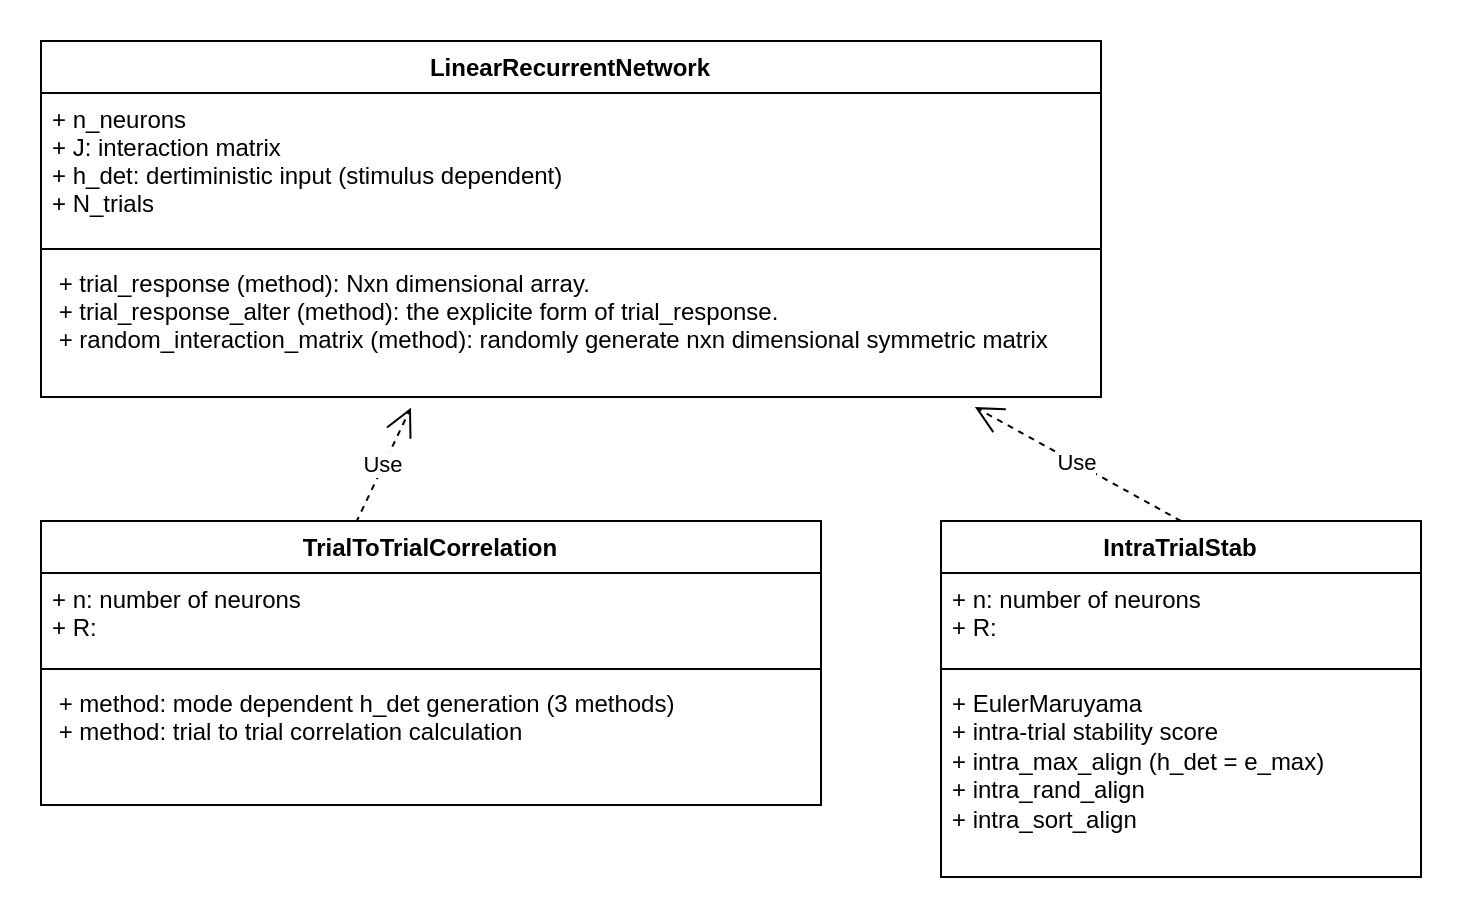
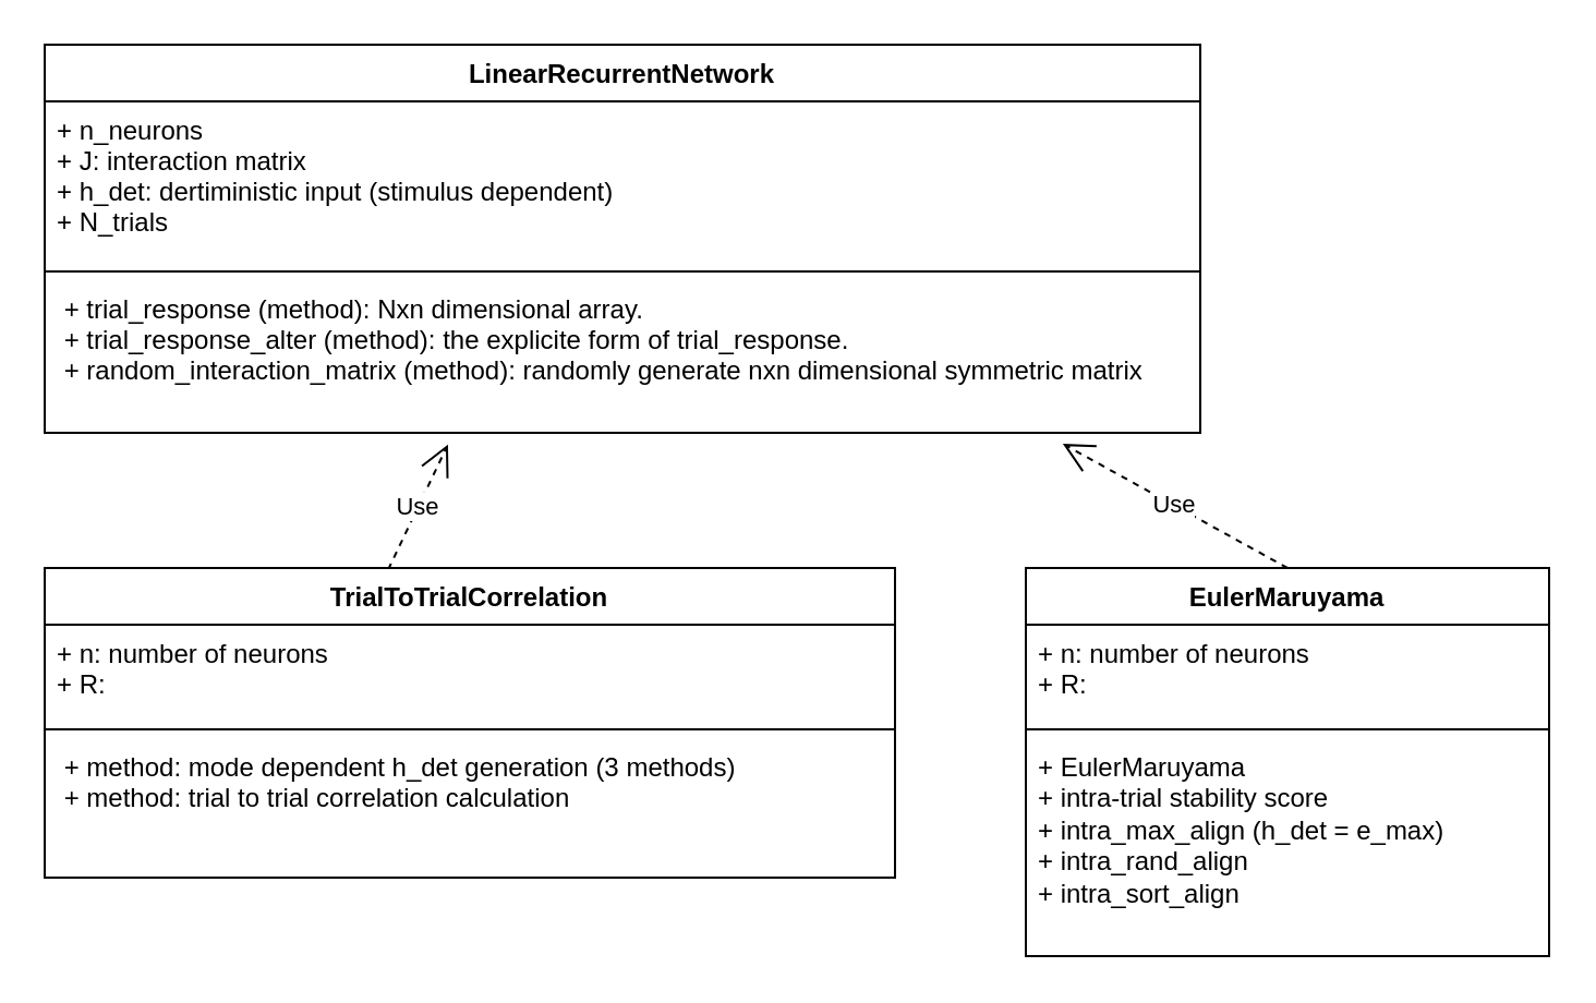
  <mxCell id="0" />
  <mxCell id="1" parent="0" />
  <mxCell id="2" value="LinearRecurrentNetwork" style="swimlane;fontStyle=1;align=center;verticalAlign=top;childLayout=stackLayout;horizontal=1;startSize=26;horizontalStack=0;resizeParent=1;resizeParentMax=0;resizeLast=0;collapsible=1;marginBottom=0;" parent="1" vertex="1"><mxGeometry x="20" y="20" width="530" height="178" as="geometry" /></mxCell>
  <mxCell id="3" value="+ n_neurons&#10;+ J: interaction matrix&#10;+ h_det: dertiministic input (stimulus dependent)&#10;+ N_trials" style="text;strokeColor=none;fillColor=none;align=left;verticalAlign=top;spacingLeft=4;spacingRight=4;overflow=hidden;rotatable=0;points=[[0,0.5],[1,0.5]];portConstraint=eastwest;" parent="2" vertex="1"><mxGeometry y="26" width="530" height="74" as="geometry" /></mxCell>
  <mxCell id="4" value="" style="line;strokeWidth=1;fillColor=none;align=left;verticalAlign=middle;spacingTop=-1;spacingLeft=3;spacingRight=3;rotatable=0;labelPosition=right;points=[];portConstraint=eastwest;" parent="2" vertex="1"><mxGeometry y="100" width="530" height="8" as="geometry" /></mxCell>
  <mxCell id="5" value=" + trial_response (method): Nxn dimensional array.&#10; + trial_response_alter (method): the explicite form of trial_response.&#10; + random_interaction_matrix (method): randomly generate nxn dimensional symmetric matrix &#10; " style="text;strokeColor=none;fillColor=none;align=left;verticalAlign=top;spacingLeft=4;spacingRight=4;overflow=hidden;rotatable=0;points=[[0,0.5],[1,0.5]];portConstraint=eastwest;" parent="2" vertex="1"><mxGeometry y="108" width="530" height="70" as="geometry" /></mxCell>
  <mxCell id="6" value="Use" style="endArrow=open;endSize=12;dashed=1;html=1;rounded=0;entryX=0.349;entryY=1.076;entryDx=0;entryDy=0;entryPerimeter=0;exitX=0.404;exitY=0.005;exitDx=0;exitDy=0;exitPerimeter=0;" parent="1" source="7" target="5" edge="1"><mxGeometry width="160" relative="1" as="geometry"><mxPoint x="209" y="410" as="sourcePoint" /><mxPoint x="500" y="380" as="targetPoint" /></mxGeometry></mxCell>
  <mxCell id="7" value="TrialToTrialCorrelation" style="swimlane;fontStyle=1;align=center;verticalAlign=top;childLayout=stackLayout;horizontal=1;startSize=26;horizontalStack=0;resizeParent=1;resizeParentMax=0;resizeLast=0;collapsible=1;marginBottom=0;" parent="1" vertex="1"><mxGeometry x="20" y="260" width="390" height="142" as="geometry" /></mxCell>
  <mxCell id="8" value="+ n: number of neurons&#10;+ R: " style="text;strokeColor=none;fillColor=none;align=left;verticalAlign=top;spacingLeft=4;spacingRight=4;overflow=hidden;rotatable=0;points=[[0,0.5],[1,0.5]];portConstraint=eastwest;" parent="7" vertex="1"><mxGeometry y="26" width="390" height="44" as="geometry" /></mxCell>
  <mxCell id="9" value="" style="line;strokeWidth=1;fillColor=none;align=left;verticalAlign=middle;spacingTop=-1;spacingLeft=3;spacingRight=3;rotatable=0;labelPosition=right;points=[];portConstraint=eastwest;" parent="7" vertex="1"><mxGeometry y="70" width="390" height="8" as="geometry" /></mxCell>
  <mxCell id="10" value=" + method: mode dependent h_det generation (3 methods)&#10; + method: trial to trial correlation calculation" style="text;strokeColor=none;fillColor=none;align=left;verticalAlign=top;spacingLeft=4;spacingRight=4;overflow=hidden;rotatable=0;points=[[0,0.5],[1,0.5]];portConstraint=eastwest;" parent="7" vertex="1"><mxGeometry y="78" width="390" height="64" as="geometry" /></mxCell>
- <mxCell id="11" value="IntraTrialStab" style="swimlane;fontStyle=1;align=center;verticalAlign=top;childLayout=stackLayout;horizontal=1;startSize=26;horizontalStack=0;resizeParent=1;resizeParentMax=0;resizeLast=0;collapsible=1;marginBottom=0;whiteSpace=wrap;html=1;" vertex="1" parent="1"><mxGeometry x="470" y="260" width="240" height="178" as="geometry" /></mxCell>
+ <mxCell id="11" value="EulerMaruyama" style="swimlane;fontStyle=1;align=center;verticalAlign=top;childLayout=stackLayout;horizontal=1;startSize=26;horizontalStack=0;resizeParent=1;resizeParentMax=0;resizeLast=0;collapsible=1;marginBottom=0;whiteSpace=wrap;html=1;" vertex="1" parent="1"><mxGeometry x="470" y="260" width="240" height="178" as="geometry" /></mxCell>
  <mxCell id="12" value="+ n: number of neurons&lt;br&gt;+ R:&amp;nbsp;" style="text;strokeColor=none;fillColor=none;align=left;verticalAlign=top;spacingLeft=4;spacingRight=4;overflow=hidden;rotatable=0;points=[[0,0.5],[1,0.5]];portConstraint=eastwest;whiteSpace=wrap;html=1;" vertex="1" parent="11"><mxGeometry y="26" width="240" height="44" as="geometry" /></mxCell>
  <mxCell id="13" value="" style="line;strokeWidth=1;fillColor=none;align=left;verticalAlign=middle;spacingTop=-1;spacingLeft=3;spacingRight=3;rotatable=0;labelPosition=right;points=[];portConstraint=eastwest;strokeColor=inherit;" vertex="1" parent="11"><mxGeometry y="70" width="240" height="8" as="geometry" /></mxCell>
  <mxCell id="14" value="+ EulerMaruyama&lt;br&gt;+ intra-trial stability score&lt;br&gt;+ intra_max_align (h_det = e_max)&lt;br&gt;+ intra_rand_align&lt;br&gt;+ intra_sort_align&amp;nbsp;" style="text;strokeColor=none;fillColor=none;align=left;verticalAlign=top;spacingLeft=4;spacingRight=4;overflow=hidden;rotatable=0;points=[[0,0.5],[1,0.5]];portConstraint=eastwest;whiteSpace=wrap;html=1;" vertex="1" parent="11"><mxGeometry y="78" width="240" height="100" as="geometry" /></mxCell>
  <mxCell id="15" value="Use" style="endArrow=open;endSize=12;dashed=1;html=1;rounded=0;entryX=0.881;entryY=1.072;entryDx=0;entryDy=0;entryPerimeter=0;exitX=0.5;exitY=0;exitDx=0;exitDy=0;" edge="1" parent="1" source="11" target="5"><mxGeometry width="160" relative="1" as="geometry"><mxPoint x="387" y="260" as="sourcePoint" /><mxPoint x="414" y="202" as="targetPoint" /></mxGeometry></mxCell>
